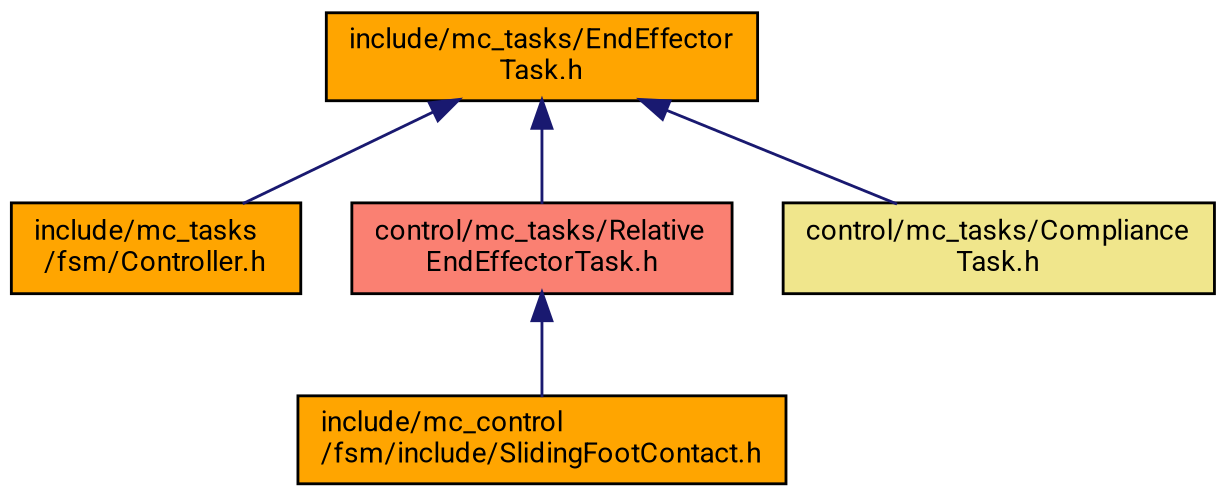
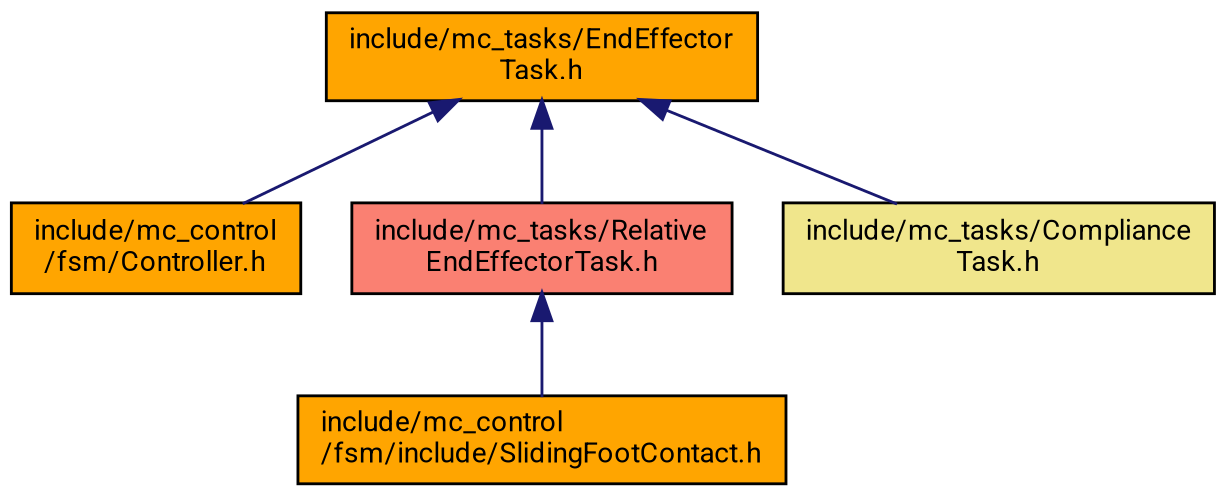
  digraph {
    fontname=Roboto
    node [color=black fillcolor=orange fontname=Roboto fontsize=10 shape=record style=filled]
    edge [color=midnightblue dir=back fontname=Roboto fontsize=10 labelfontname=Helvetica labelfontsize=10 style=solid]
    n1 [height=0.2 label="include/mc_tasks/EndEffector\lTask.h" width=0.4]
-   n2 [height=0.2 label="include/mc_tasks\l/fsm/Controller.h" width=0.4]
-   n3 [fillcolor=salmon height=0.2 label="control/mc_tasks/Relative\lEndEffectorTask.h" width=0.4]
-   n4 [fillcolor=khaki height=0.2 label="control/mc_tasks/Compliance\lTask.h" width=0.4]
+   n2 [height=0.2 label="include/mc_control\l/fsm/Controller.h" width=0.4]
+   n3 [fillcolor=salmon height=0.2 label="include/mc_tasks/Relative\lEndEffectorTask.h" width=0.4]
+   n4 [fillcolor=khaki height=0.2 label="include/mc_tasks/Compliance\lTask.h" width=0.4]
    n5 [height=0.2 label="include/mc_control\l/fsm/include/SlidingFootContact.h" width=0.4]
    n1 -> n2
    n1 -> n3
    n1 -> n4
    n3 -> n5
  }
